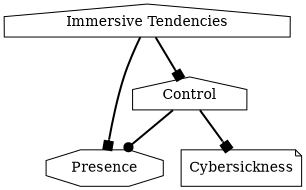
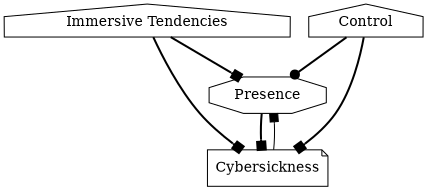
  digraph {
    node [shape=house]
    edge [arrowhead=box style=bold type=a]
    Presence [shape=octagon]
    Cybersickness [shape=note]
    "Immersive Tendencies"
    Control
+   Presence -> Cybersickness
+   Cybersickness -> Presence [style=solid]
    "Immersive Tendencies" -> Presence
-   "Immersive Tendencies" -> Control
+   "Immersive Tendencies" -> Cybersickness
    Control -> Presence [arrowhead=dot type=sp]
    Control -> Cybersickness
  }
